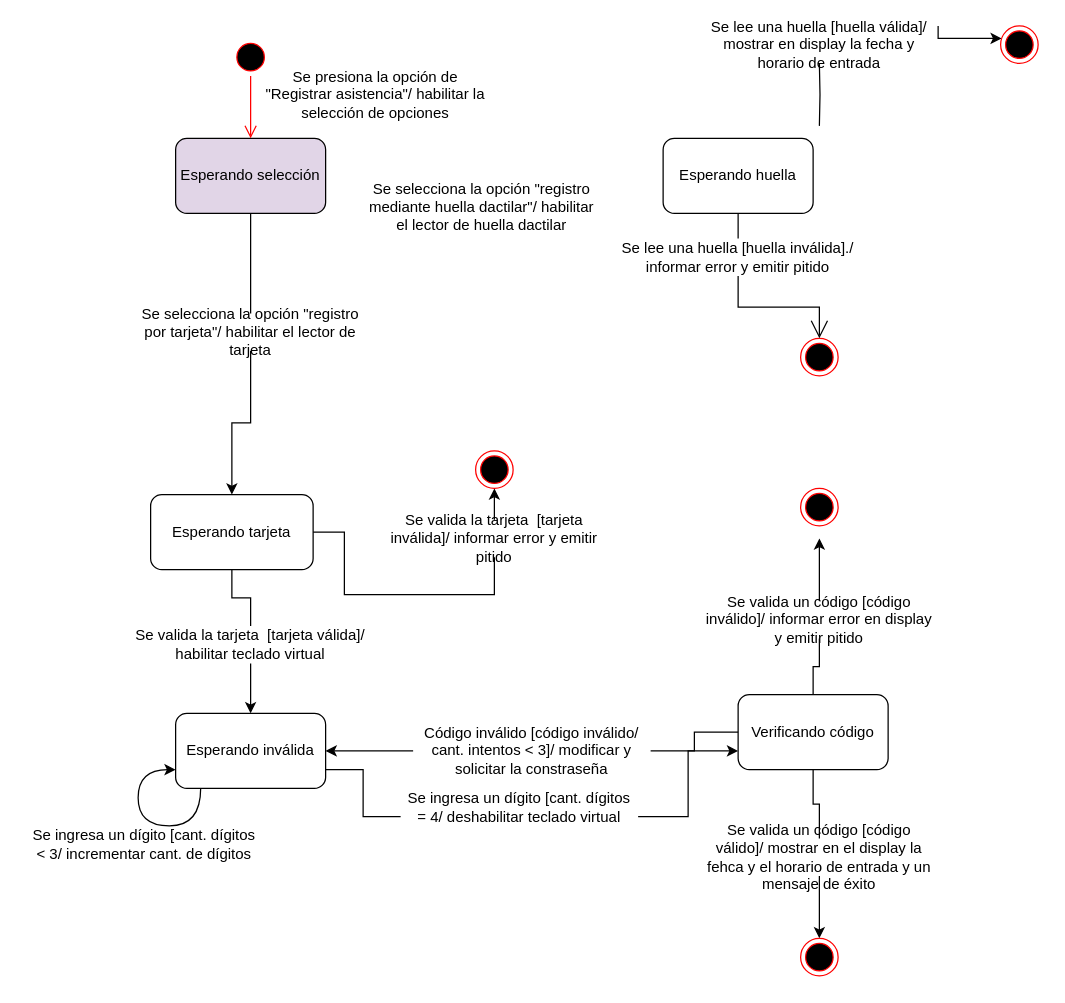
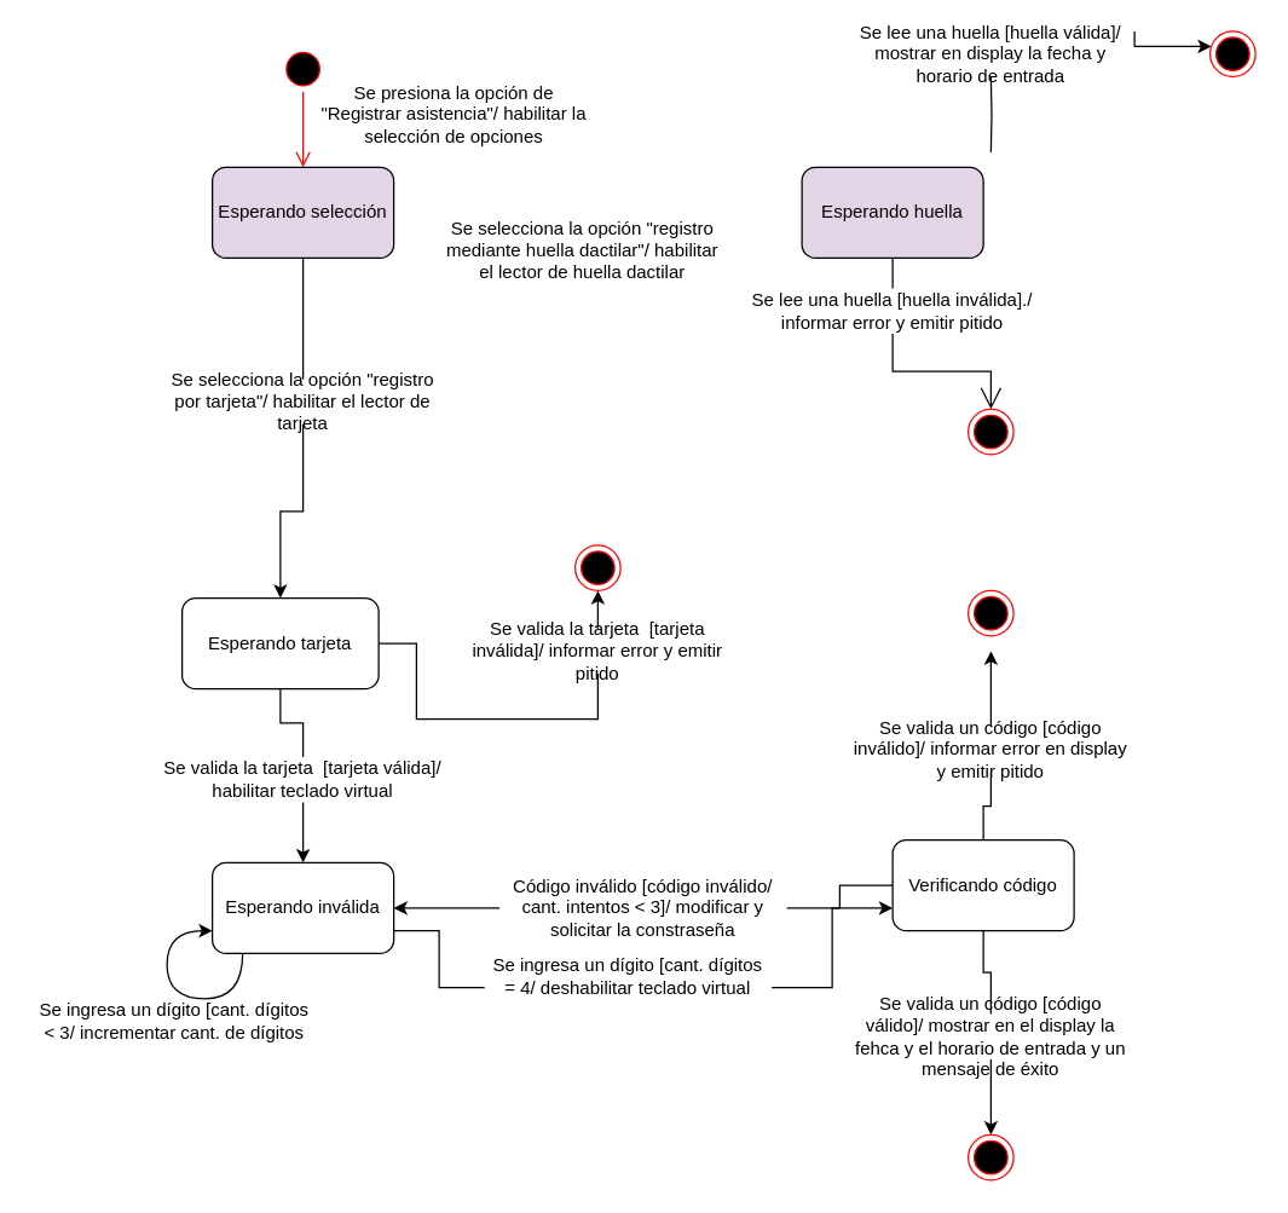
  <mxCell id="0" />
  <mxCell id="1" parent="0" />
  <mxCell id="2" style="edgeStyle=orthogonalEdgeStyle;rounded=0;orthogonalLoop=1;jettySize=auto;html=1;startArrow=none;" edge="1" parent="1" source="26" target="8"><mxGeometry relative="1" as="geometry" /></mxCell>
  <mxCell id="3" value="Esperando selección" style="rounded=1;whiteSpace=wrap;html=1;fillColor=#e1d5e7;" vertex="1" parent="1"><mxGeometry x="140" y="110" width="120" height="60" as="geometry" /></mxCell>
  <mxCell id="4" style="edgeStyle=orthogonalEdgeStyle;rounded=0;orthogonalLoop=1;jettySize=auto;html=1;exitX=1;exitY=0;exitDx=0;exitDy=0;startArrow=none;" edge="1" parent="1" source="24" target="23"><mxGeometry relative="1" as="geometry"><Array as="points"><mxPoint x="770" y="30" /><mxPoint x="770" y="30" /></Array></mxGeometry></mxCell>
- <mxCell id="5" value="Esperando huella" style="rounded=1;whiteSpace=wrap;html=1;" vertex="1" parent="1"><mxGeometry x="530" y="110" width="120" height="60" as="geometry" /></mxCell>
+ <mxCell id="5" value="Esperando huella" style="rounded=1;whiteSpace=wrap;html=1;fillColor=#e1d5e7;" vertex="1" parent="1"><mxGeometry x="530" y="110" width="120" height="60" as="geometry" /></mxCell>
  <mxCell id="6" style="edgeStyle=orthogonalEdgeStyle;rounded=0;orthogonalLoop=1;jettySize=auto;html=1;entryX=0.5;entryY=1;entryDx=0;entryDy=0;startArrow=none;" edge="1" parent="1" source="29" target="28"><mxGeometry relative="1" as="geometry" /></mxCell>
  <mxCell id="7" style="edgeStyle=orthogonalEdgeStyle;rounded=0;orthogonalLoop=1;jettySize=auto;html=1;startArrow=none;" edge="1" parent="1" source="31" target="10"><mxGeometry relative="1" as="geometry" /></mxCell>
  <mxCell id="8" value="Esperando tarjeta" style="rounded=1;whiteSpace=wrap;html=1;" vertex="1" parent="1"><mxGeometry x="120" y="395" width="130" height="60" as="geometry" /></mxCell>
  <mxCell id="9" style="edgeStyle=orthogonalEdgeStyle;rounded=0;orthogonalLoop=1;jettySize=auto;html=1;entryX=0;entryY=0.75;entryDx=0;entryDy=0;exitX=1;exitY=0.75;exitDx=0;exitDy=0;startArrow=none;" edge="1" parent="1" source="35" target="14"><mxGeometry relative="1" as="geometry" /></mxCell>
  <mxCell id="10" value="Esperando inválida" style="rounded=1;whiteSpace=wrap;html=1;" vertex="1" parent="1"><mxGeometry x="140" y="570" width="120" height="60" as="geometry" /></mxCell>
  <mxCell id="11" style="edgeStyle=orthogonalEdgeStyle;rounded=0;orthogonalLoop=1;jettySize=auto;html=1;entryX=0.5;entryY=0;entryDx=0;entryDy=0;startArrow=none;" edge="1" parent="1" source="38" target="37"><mxGeometry relative="1" as="geometry" /></mxCell>
  <mxCell id="12" style="edgeStyle=orthogonalEdgeStyle;rounded=0;orthogonalLoop=1;jettySize=auto;html=1;startArrow=none;" edge="1" parent="1" source="41"><mxGeometry relative="1" as="geometry"><mxPoint x="655" y="430" as="targetPoint" /></mxGeometry></mxCell>
  <mxCell id="13" style="edgeStyle=orthogonalEdgeStyle;rounded=0;orthogonalLoop=1;jettySize=auto;html=1;startArrow=none;" edge="1" parent="1" source="43" target="10"><mxGeometry relative="1" as="geometry" /></mxCell>
  <mxCell id="14" value="Verificando código" style="rounded=1;whiteSpace=wrap;html=1;" vertex="1" parent="1"><mxGeometry x="590" y="555" width="120" height="60" as="geometry" /></mxCell>
  <mxCell id="15" value="" style="ellipse;html=1;shape=startState;fillColor=#000000;strokeColor=#ff0000;" vertex="1" parent="1"><mxGeometry x="185" y="30" width="30" height="30" as="geometry" /></mxCell>
  <mxCell id="16" value="" style="edgeStyle=orthogonalEdgeStyle;html=1;verticalAlign=bottom;endArrow=open;endSize=8;strokeColor=#ff0000;rounded=0;entryX=0.5;entryY=0;entryDx=0;entryDy=0;" edge="1" source="15" parent="1" target="3"><mxGeometry relative="1" as="geometry"><mxPoint x="198" y="130" as="targetPoint" /></mxGeometry></mxCell>
  <mxCell id="17" value="Se presiona la opción de &quot;Registrar asistencia&quot;/ habilitar la selección de opciones" style="text;html=1;strokeColor=none;fillColor=none;align=center;verticalAlign=middle;whiteSpace=wrap;rounded=0;" vertex="1" parent="1"><mxGeometry x="210" y="60" width="180" height="30" as="geometry" /></mxCell>
  <mxCell id="18" value="Se selecciona la opción &quot;registro mediante huella dactilar&quot;/ habilitar el lector de huella dactilar" style="text;html=1;strokeColor=none;fillColor=none;align=center;verticalAlign=middle;whiteSpace=wrap;rounded=0;" vertex="1" parent="1"><mxGeometry x="290" y="150" width="190" height="30" as="geometry" /></mxCell>
  <mxCell id="19" value="" style="ellipse;html=1;shape=endState;fillColor=#000000;strokeColor=#ff0000;" vertex="1" parent="1"><mxGeometry x="640" y="270" width="30" height="30" as="geometry" /></mxCell>
  <mxCell id="20" value="" style="endArrow=open;endFill=1;endSize=12;html=1;rounded=0;edgeStyle=orthogonalEdgeStyle;exitX=0.5;exitY=1;exitDx=0;exitDy=0;startArrow=none;" edge="1" parent="1" source="21" target="19"><mxGeometry width="160" relative="1" as="geometry"><mxPoint x="440" y="290" as="sourcePoint" /><mxPoint x="600" y="290" as="targetPoint" /></mxGeometry></mxCell>
  <mxCell id="21" value="Se lee una huella [huella inválida]./ informar error y emitir pitido" style="text;html=1;strokeColor=none;fillColor=none;align=center;verticalAlign=middle;whiteSpace=wrap;rounded=0;" vertex="1" parent="1"><mxGeometry x="495" y="190" width="190" height="30" as="geometry" /></mxCell>
  <mxCell id="22" value="" style="endArrow=none;endFill=1;endSize=12;html=1;rounded=0;edgeStyle=orthogonalEdgeStyle;exitX=0.5;exitY=1;exitDx=0;exitDy=0;" edge="1" parent="1" source="5" target="21"><mxGeometry width="160" relative="1" as="geometry"><mxPoint x="590" y="170" as="sourcePoint" /><mxPoint x="635" y="220" as="targetPoint" /></mxGeometry></mxCell>
  <mxCell id="23" value="" style="ellipse;html=1;shape=endState;fillColor=#000000;strokeColor=#ff0000;" vertex="1" parent="1"><mxGeometry x="800" y="20" width="30" height="30" as="geometry" /></mxCell>
  <mxCell id="24" value="Se lee una huella [huella válida]/ mostrar en display la fecha y horario de entrada" style="text;html=1;strokeColor=none;fillColor=none;align=center;verticalAlign=middle;whiteSpace=wrap;rounded=0;" vertex="1" parent="1"><mxGeometry x="560" y="20" width="190" height="30" as="geometry" /></mxCell>
  <mxCell id="25" value="" style="edgeStyle=orthogonalEdgeStyle;rounded=0;orthogonalLoop=1;jettySize=auto;html=1;endArrow=none;" edge="1" parent="1" target="24"><mxGeometry relative="1" as="geometry"><mxPoint x="655" y="100" as="sourcePoint" /><mxPoint x="750" y="95" as="targetPoint" /></mxGeometry></mxCell>
  <mxCell id="26" value="Se selecciona la opción &quot;registro por tarjeta&quot;/ habilitar el lector de tarjeta" style="text;html=1;strokeColor=none;fillColor=none;align=center;verticalAlign=middle;whiteSpace=wrap;rounded=0;" vertex="1" parent="1"><mxGeometry x="105" y="250" width="190" height="30" as="geometry" /></mxCell>
  <mxCell id="27" value="" style="edgeStyle=orthogonalEdgeStyle;rounded=0;orthogonalLoop=1;jettySize=auto;html=1;endArrow=none;" edge="1" parent="1" source="3" target="26"><mxGeometry relative="1" as="geometry"><mxPoint x="200" y="170" as="sourcePoint" /><mxPoint x="200" y="400" as="targetPoint" /></mxGeometry></mxCell>
  <mxCell id="28" value="" style="ellipse;html=1;shape=endState;fillColor=#000000;strokeColor=#ff0000;" vertex="1" parent="1"><mxGeometry x="380" y="360" width="30" height="30" as="geometry" /></mxCell>
  <mxCell id="29" value="Se valida la tarjeta&amp;nbsp; [tarjeta inválida]/ informar error y emitir pitido" style="text;html=1;strokeColor=none;fillColor=none;align=center;verticalAlign=middle;whiteSpace=wrap;rounded=0;" vertex="1" parent="1"><mxGeometry x="300" y="415" width="190" height="30" as="geometry" /></mxCell>
  <mxCell id="30" value="" style="edgeStyle=orthogonalEdgeStyle;rounded=0;orthogonalLoop=1;jettySize=auto;html=1;entryX=0.5;entryY=1;entryDx=0;entryDy=0;endArrow=none;" edge="1" parent="1" source="8" target="29"><mxGeometry relative="1" as="geometry"><mxPoint x="265" y="430" as="sourcePoint" /><mxPoint x="335" y="390" as="targetPoint" /></mxGeometry></mxCell>
  <mxCell id="31" value="Se valida la tarjeta&amp;nbsp; [tarjeta válida]/ habilitar teclado virtual" style="text;html=1;strokeColor=none;fillColor=none;align=center;verticalAlign=middle;whiteSpace=wrap;rounded=0;" vertex="1" parent="1"><mxGeometry x="105" y="500" width="190" height="30" as="geometry" /></mxCell>
  <mxCell id="32" value="" style="edgeStyle=orthogonalEdgeStyle;rounded=0;orthogonalLoop=1;jettySize=auto;html=1;endArrow=none;" edge="1" parent="1" source="8" target="31"><mxGeometry relative="1" as="geometry"><mxPoint x="200" y="460" as="sourcePoint" /><mxPoint x="200" y="570" as="targetPoint" /></mxGeometry></mxCell>
  <mxCell id="33" value="" style="curved=1;endArrow=classic;html=1;rounded=0;edgeStyle=orthogonalEdgeStyle;exitX=0.167;exitY=1;exitDx=0;exitDy=0;exitPerimeter=0;entryX=0;entryY=0.75;entryDx=0;entryDy=0;" edge="1" parent="1" source="10" target="10"><mxGeometry width="50" height="50" relative="1" as="geometry"><mxPoint x="270" y="620" as="sourcePoint" /><mxPoint x="320" y="570" as="targetPoint" /><Array as="points"><mxPoint x="160" y="660" /><mxPoint x="110" y="660" /><mxPoint x="110" y="615" /></Array></mxGeometry></mxCell>
  <mxCell id="34" value="Se ingresa un dígito [cant. dígitos &amp;lt; 3/ incrementar cant. de dígitos" style="text;html=1;strokeColor=none;fillColor=none;align=center;verticalAlign=middle;whiteSpace=wrap;rounded=0;" vertex="1" parent="1"><mxGeometry y="660" width="190" height="30" as="geometry" x="20" /></mxCell>
  <mxCell id="35" value="Se ingresa un dígito [cant. dígitos = 4/ deshabilitar teclado virtual" style="text;html=1;strokeColor=none;fillColor=none;align=center;verticalAlign=middle;whiteSpace=wrap;rounded=0;" vertex="1" parent="1"><mxGeometry x="320" y="630" width="190" height="30" as="geometry" /></mxCell>
  <mxCell id="36" value="" style="edgeStyle=orthogonalEdgeStyle;rounded=0;orthogonalLoop=1;jettySize=auto;html=1;entryX=0;entryY=0.75;entryDx=0;entryDy=0;exitX=1;exitY=0.75;exitDx=0;exitDy=0;endArrow=none;" edge="1" parent="1" source="10" target="35"><mxGeometry relative="1" as="geometry"><mxPoint x="260" y="615" as="sourcePoint" /><mxPoint x="595" y="615" as="targetPoint" /></mxGeometry></mxCell>
  <mxCell id="37" value="" style="ellipse;html=1;shape=endState;fillColor=#000000;strokeColor=#ff0000;" vertex="1" parent="1"><mxGeometry x="640" y="750" width="30" height="30" as="geometry" /></mxCell>
  <mxCell id="38" value="Se valida un código [código válido]/ mostrar en el display la fehca y el horario de entrada y un mensaje de éxito" style="text;html=1;strokeColor=none;fillColor=none;align=center;verticalAlign=middle;whiteSpace=wrap;rounded=0;" vertex="1" parent="1"><mxGeometry x="560" y="670" width="190" height="30" as="geometry" /></mxCell>
  <mxCell id="39" value="" style="edgeStyle=orthogonalEdgeStyle;rounded=0;orthogonalLoop=1;jettySize=auto;html=1;entryX=0.5;entryY=0;entryDx=0;entryDy=0;endArrow=none;" edge="1" parent="1" source="14" target="38"><mxGeometry relative="1" as="geometry"><mxPoint x="655" y="630" as="sourcePoint" /><mxPoint x="655" y="750" as="targetPoint" /></mxGeometry></mxCell>
  <mxCell id="40" value="" style="ellipse;html=1;shape=endState;fillColor=#000000;strokeColor=#ff0000;" vertex="1" parent="1"><mxGeometry x="640" y="390" width="30" height="30" as="geometry" /></mxCell>
  <mxCell id="41" value="Se valida un código [código inválido]/ informar error en display y emitir pitido" style="text;html=1;strokeColor=none;fillColor=none;align=center;verticalAlign=middle;whiteSpace=wrap;rounded=0;" vertex="1" parent="1"><mxGeometry x="560" y="480" width="190" height="30" as="geometry" /></mxCell>
  <mxCell id="42" value="" style="edgeStyle=orthogonalEdgeStyle;rounded=0;orthogonalLoop=1;jettySize=auto;html=1;endArrow=none;" edge="1" parent="1" source="14" target="41"><mxGeometry relative="1" as="geometry"><mxPoint x="655" y="430" as="targetPoint" /><mxPoint x="655" y="570" as="sourcePoint" /></mxGeometry></mxCell>
  <mxCell id="43" value="Código inválido [código inválido/ cant. intentos &amp;lt; 3]/ modificar y solicitar la constraseña" style="text;html=1;strokeColor=none;fillColor=none;align=center;verticalAlign=middle;whiteSpace=wrap;rounded=0;" vertex="1" parent="1"><mxGeometry x="330" y="585" width="190" height="30" as="geometry" /></mxCell>
  <mxCell id="44" value="" style="edgeStyle=orthogonalEdgeStyle;rounded=0;orthogonalLoop=1;jettySize=auto;html=1;endArrow=none;" edge="1" parent="1" source="14" target="43"><mxGeometry relative="1" as="geometry"><mxPoint x="595" y="600" as="sourcePoint" /><mxPoint x="260" y="600" as="targetPoint" /></mxGeometry></mxCell>
